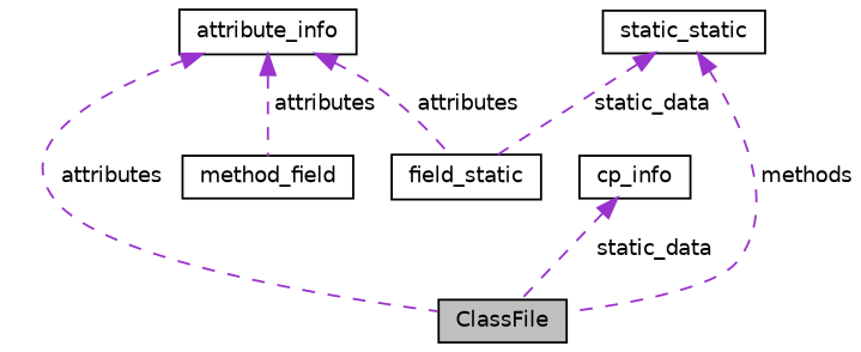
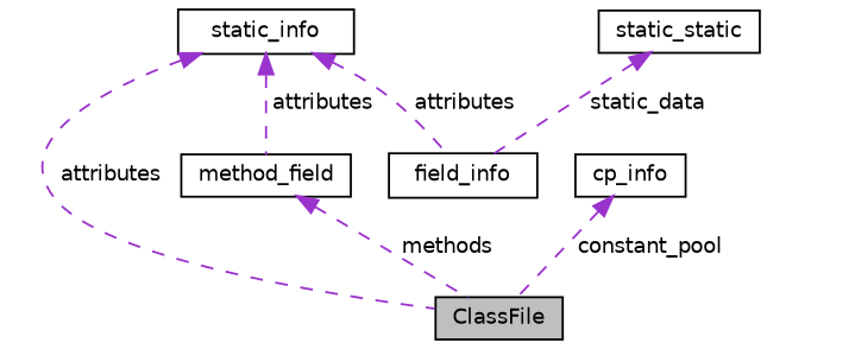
  digraph {
    node [color=black fillcolor=white fontname=Helvetica fontsize=10 shape=record style=filled]
    edge [color=darkorchid3 dir=back fontname=Helvetica fontsize=10 labelfontname=Helvetica labelfontsize=10 style=dashed]
    n1 [fillcolor=grey75 fontcolor=black height=0.2 label=ClassFile width=0.4]
-   n2 [height=0.2 label=field_static width=0.4]
-   n3 [height=0.2 label=attribute_info width=0.4]
+   n2 [height=0.2 label=field_info width=0.4]
+   n3 [height=0.2 label=static_info width=0.4]
    n4 [height=0.2 label=method_field width=0.4]
    n5 [height=0.2 label=static_static width=0.4]
    n6 [height=0.2 label=cp_info width=0.4]
    n3 -> n1 [label=" attributes"]
    n3 -> n2 [label=" attributes"]
    n3 -> n4 [label=" attributes"]
-   n5 -> n1 [label=" methods"]
+   n4 -> n1 [label=" methods"]
    n5 -> n2 [label=" static_data"]
-   n6 -> n1 [label=" static_data"]
+   n6 -> n1 [label=" constant_pool"]
  }
